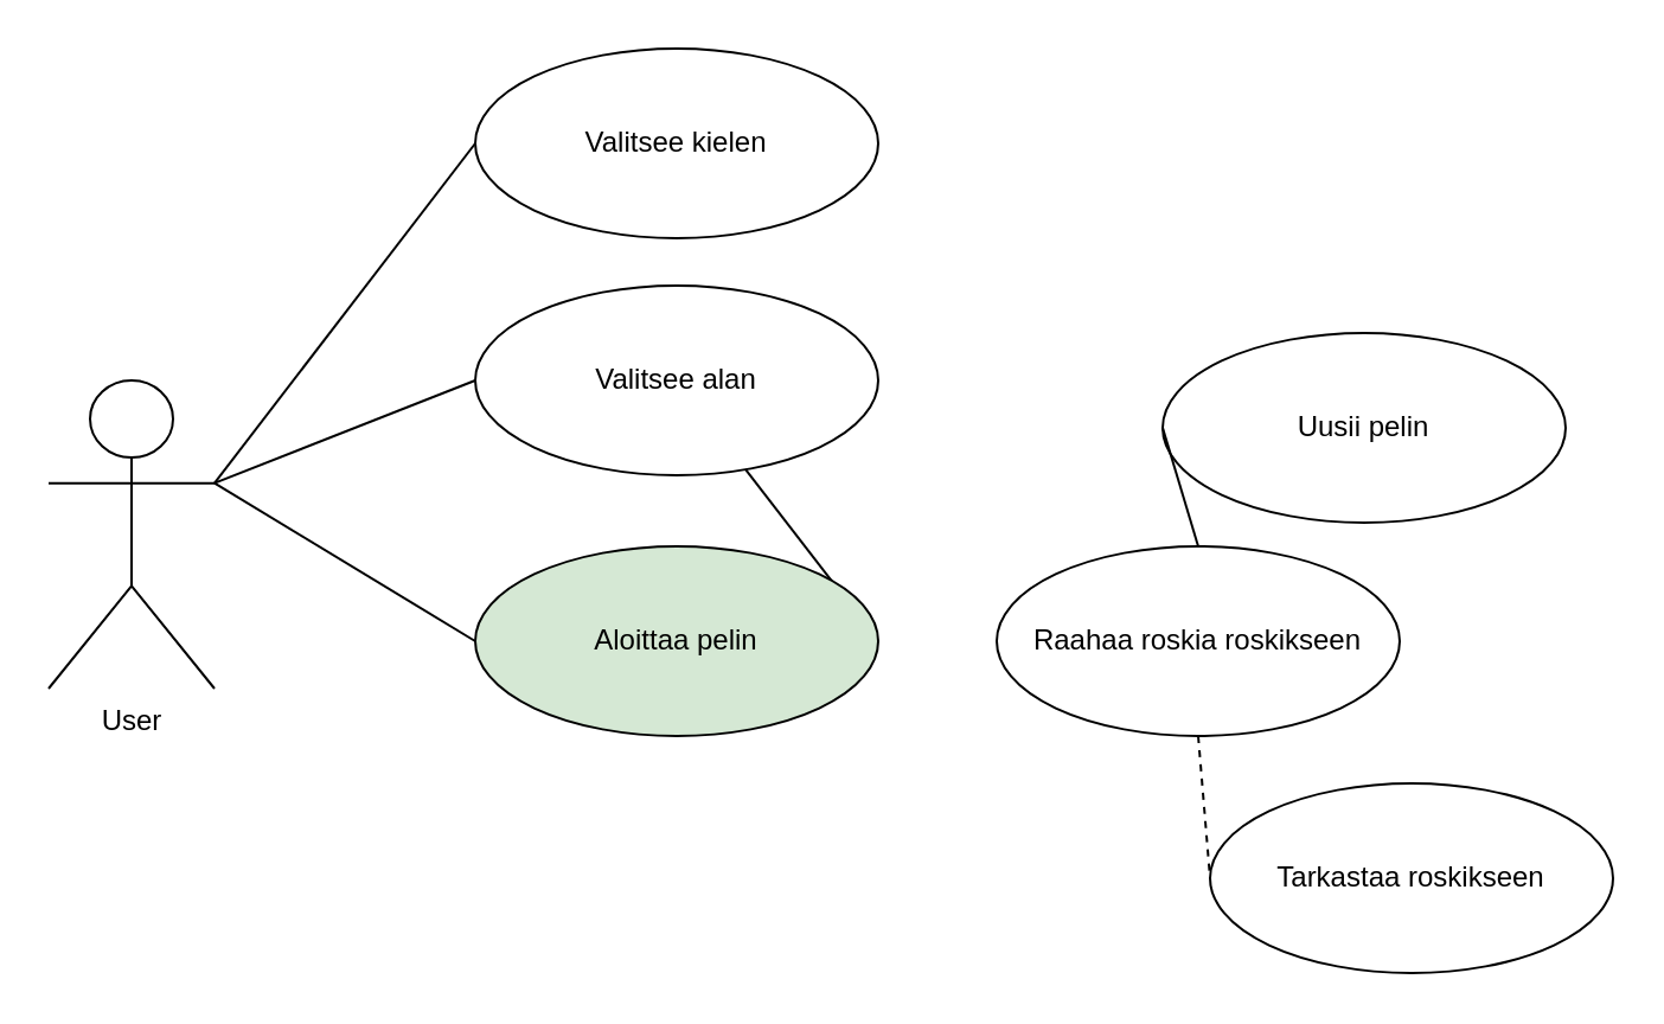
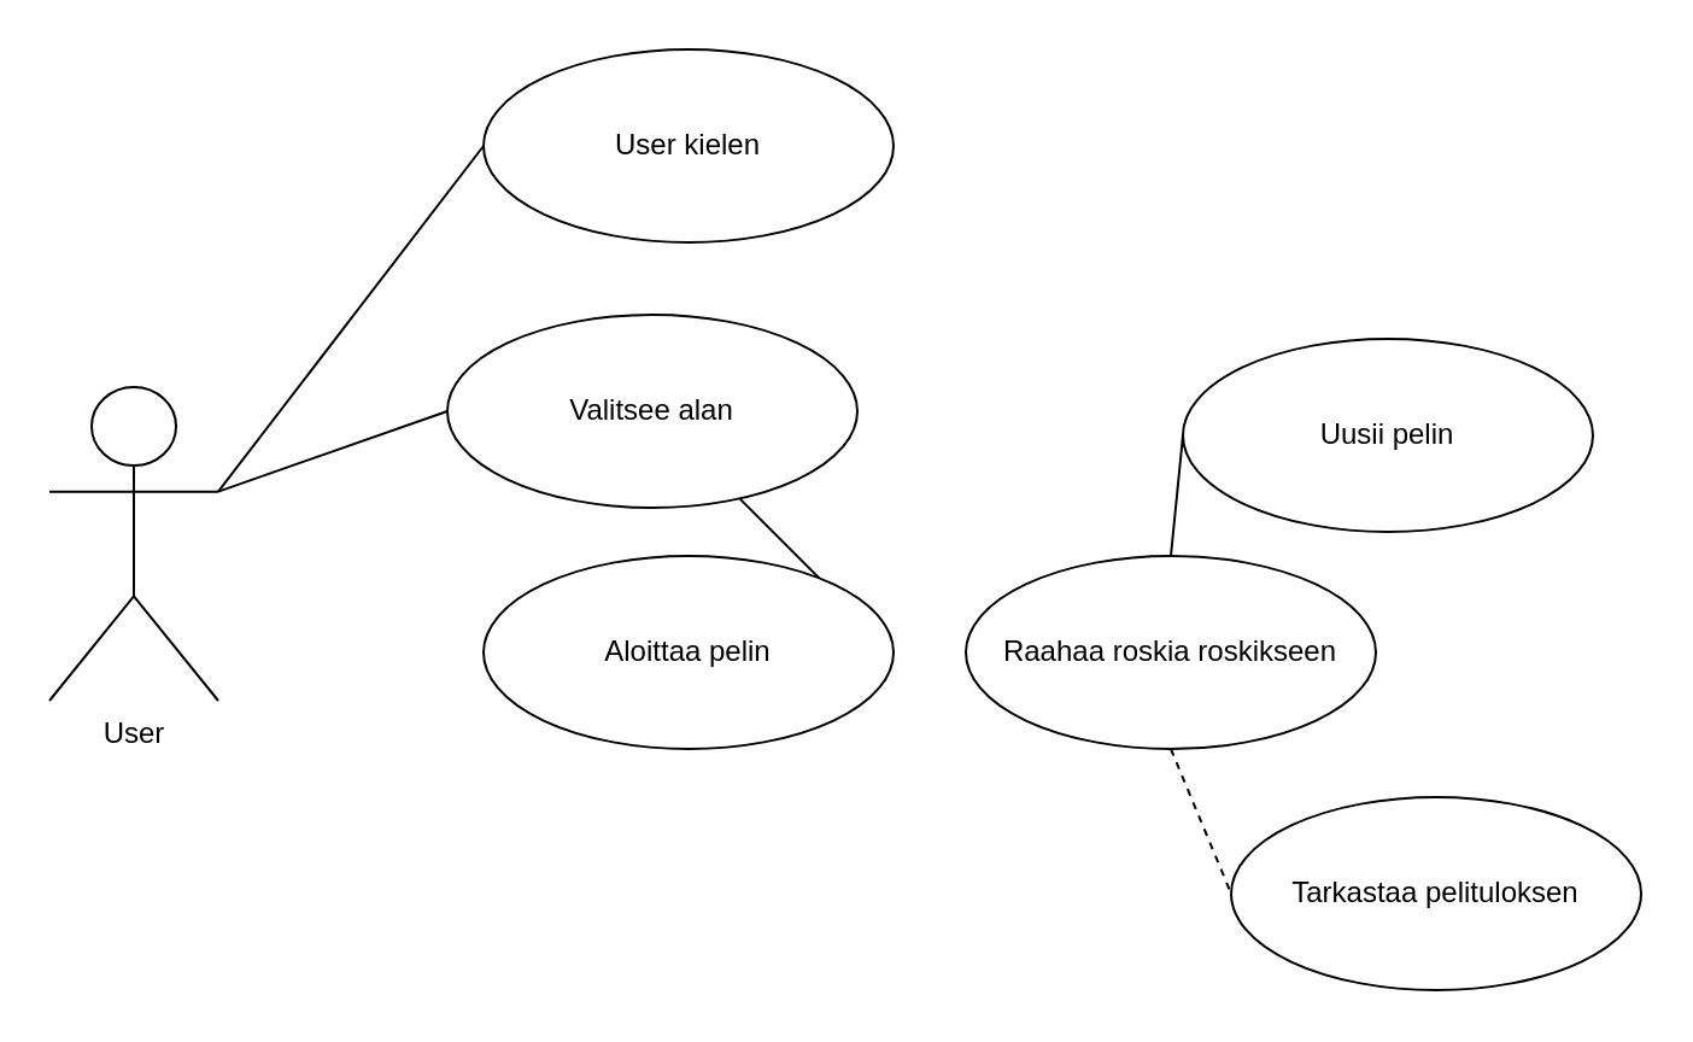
  <mxCell id="0" />
  <mxCell id="1" parent="0" />
  <mxCell id="2" value="User" style="shape=umlActor;verticalLabelPosition=bottom;verticalAlign=top;html=1;outlineConnect=0;" parent="1" vertex="1"><mxGeometry x="20" y="160" width="70" height="130" as="geometry" /></mxCell>
- <mxCell id="3" value="Valitsee alan" style="ellipse;whiteSpace=wrap;html=1;" parent="1" vertex="1"><mxGeometry x="200" y="120" width="170" height="80" as="geometry" /></mxCell>
- <mxCell id="4" value="Valitsee kielen" style="ellipse;whiteSpace=wrap;html=1;" parent="1" vertex="1"><mxGeometry x="200" y="20" width="170" height="80" as="geometry" /></mxCell>
- <mxCell id="5" value="Raahaa roskia roskikseen" style="ellipse;whiteSpace=wrap;html=1;" parent="1" vertex="1"><mxGeometry x="420" y="230" width="170" height="80" as="geometry" /></mxCell>
+ <mxCell id="3" value="Valitsee alan" style="ellipse;whiteSpace=wrap;html=1;" parent="1" vertex="1"><mxGeometry x="185" y="130" width="170" height="80" as="geometry" /></mxCell>
+ <mxCell id="4" value="User kielen" style="ellipse;whiteSpace=wrap;html=1;" parent="1" vertex="1"><mxGeometry x="200" y="20" width="170" height="80" as="geometry" /></mxCell>
+ <mxCell id="5" value="Raahaa roskia roskikseen" style="ellipse;whiteSpace=wrap;html=1;" parent="1" vertex="1"><mxGeometry x="400" y="230" width="170" height="80" as="geometry" /></mxCell>
  <mxCell id="6" value="" style="endArrow=none;html=1;entryX=1;entryY=0.333;entryDx=0;entryDy=0;entryPerimeter=0;exitX=0;exitY=0.5;exitDx=0;exitDy=0;" parent="1" source="3" target="2" edge="1"><mxGeometry width="50" height="50" relative="1" as="geometry"><mxPoint x="310" y="290" as="sourcePoint" /><mxPoint x="360" y="240" as="targetPoint" /></mxGeometry></mxCell>
  <mxCell id="7" value="" style="endArrow=none;html=1;exitX=1;exitY=0.333;exitDx=0;exitDy=0;exitPerimeter=0;entryX=0;entryY=0.5;entryDx=0;entryDy=0;" parent="1" source="2" target="4" edge="1"><mxGeometry width="50" height="50" relative="1" as="geometry"><mxPoint x="310" y="290" as="sourcePoint" /><mxPoint x="360" y="240" as="targetPoint" /></mxGeometry></mxCell>
  <mxCell id="8" value="" style="endArrow=none;html=1;exitX=1;exitY=0.5;exitDx=0;exitDy=0;" parent="1" source="13" target="3" edge="1"><mxGeometry width="50" height="50" relative="1" as="geometry"><mxPoint x="310" y="290" as="sourcePoint" /><mxPoint x="360" y="240" as="targetPoint" /></mxGeometry></mxCell>
  <mxCell id="9" value="Uusii pelin" style="ellipse;whiteSpace=wrap;html=1;" parent="1" vertex="1"><mxGeometry x="490" y="140" width="170" height="80" as="geometry" /></mxCell>
  <mxCell id="10" value="" style="endArrow=none;html=1;exitX=0.5;exitY=0;exitDx=0;exitDy=0;entryX=0;entryY=0.5;entryDx=0;entryDy=0;" parent="1" source="5" target="9" edge="1"><mxGeometry width="50" height="50" relative="1" as="geometry"><mxPoint x="310" y="290" as="sourcePoint" /><mxPoint x="360" y="240" as="targetPoint" /></mxGeometry></mxCell>
- <mxCell id="11" value="Tarkastaa roskikseen" style="ellipse;whiteSpace=wrap;html=1;" parent="1" vertex="1"><mxGeometry x="510" y="330" width="170" height="80" as="geometry" /></mxCell>
+ <mxCell id="11" value="Tarkastaa pelituloksen" style="ellipse;whiteSpace=wrap;html=1;" parent="1" vertex="1"><mxGeometry x="510" y="330" width="170" height="80" as="geometry" /></mxCell>
  <mxCell id="12" value="" style="endArrow=none;html=1;exitX=0.5;exitY=1;exitDx=0;exitDy=0;entryX=0;entryY=0.5;entryDx=0;entryDy=0;dashed=1;" parent="1" source="5" target="11" edge="1"><mxGeometry width="50" height="50" relative="1" as="geometry"><mxPoint x="310" y="290" as="sourcePoint" /><mxPoint x="360" y="240" as="targetPoint" /></mxGeometry></mxCell>
- <mxCell id="13" value="Aloittaa pelin" style="ellipse;whiteSpace=wrap;html=1;fillColor=#d5e8d4;" vertex="1" parent="1"><mxGeometry x="200" y="230" width="170" height="80" as="geometry" /></mxCell>
- <mxCell id="14" value="" style="endArrow=none;html=1;exitX=1;exitY=0.333;exitDx=0;exitDy=0;exitPerimeter=0;entryX=0;entryY=0.5;entryDx=0;entryDy=0;" edge="1" parent="1" source="2" target="13"><mxGeometry width="50" height="50" relative="1" as="geometry"><mxPoint x="310" y="290" as="sourcePoint" /><mxPoint x="360" y="240" as="targetPoint" /></mxGeometry></mxCell>
+ <mxCell id="13" value="Aloittaa pelin" style="ellipse;whiteSpace=wrap;html=1;" vertex="1" parent="1"><mxGeometry x="200" y="230" width="170" height="80" as="geometry" /></mxCell>
